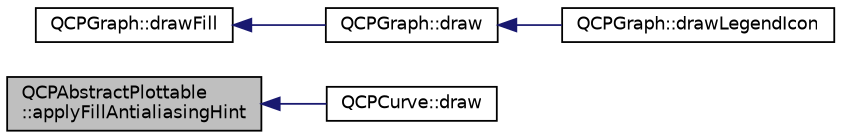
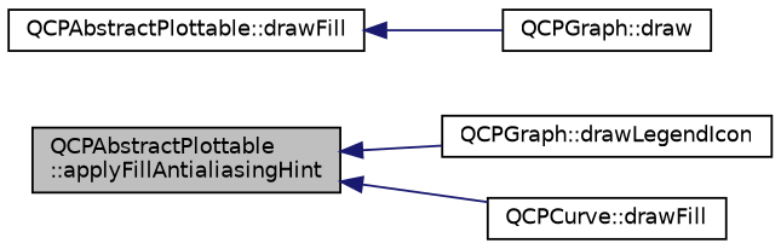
  digraph {
    rankdir=LR
    node [color=black fillcolor=white fontname=Helvetica fontsize=10 shape=record style=filled]
    edge [color=midnightblue dir=back fontname=Helvetica fontsize=10 labelfontname=Helvetica labelfontsize=10 style=solid]
    n1 [fillcolor=grey75 fontcolor=black height=0.2 label="QCPAbstractPlottable\l::applyFillAntialiasingHint" width=0.4]
    n2 [height=0.2 label="QCPGraph::drawLegendIcon" width=0.4]
-   n3 [height=0.2 label="QCPCurve::draw" width=0.4]
-   n4 [height=0.2 label="QCPGraph::drawFill" width=0.4]
+   n3 [height=0.2 label="QCPCurve::drawFill" width=0.4]
+   n4 [height=0.2 label="QCPAbstractPlottable::drawFill" width=0.4]
    n5 [height=0.2 label="QCPGraph::draw" width=0.4]
-   n5 -> n2
+   n1 -> n2
    n1 -> n3
    n4 -> n5
  }
